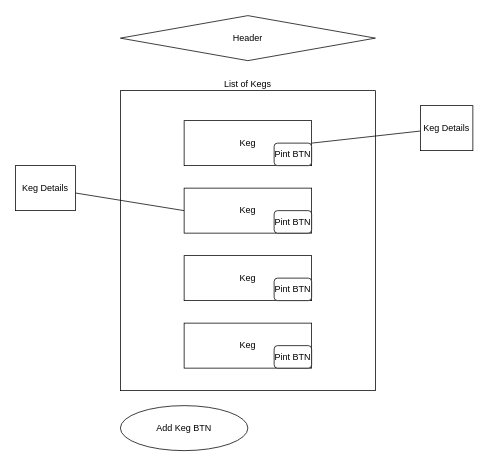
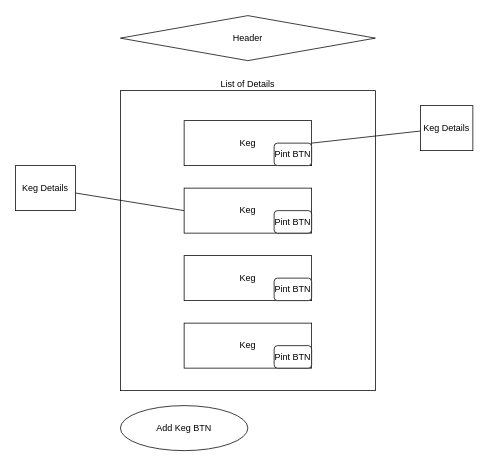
  <mxCell id="0" />
  <mxCell id="1" parent="0" />
- <mxCell id="2" value="List of Kegs" style="rounded=0;whiteSpace=wrap;html=1;labelPosition=center;verticalLabelPosition=top;align=center;verticalAlign=bottom;spacingTop=0;" vertex="1" parent="1"><mxGeometry x="160" y="120" width="340" height="400" as="geometry" /></mxCell>
+ <mxCell id="2" value="List of Details" style="rounded=0;whiteSpace=wrap;html=1;labelPosition=center;verticalLabelPosition=top;align=center;verticalAlign=bottom;spacingTop=0;" vertex="1" parent="1"><mxGeometry x="160" y="120" width="340" height="400" as="geometry" /></mxCell>
  <mxCell id="3" value="Header" style="rhombus;whiteSpace=wrap;html=1;" vertex="1" parent="1"><mxGeometry x="160" y="20" width="340" height="60" as="geometry" /></mxCell>
  <mxCell id="4" value="Keg" style="rounded=0;whiteSpace=wrap;html=1;" vertex="1" parent="1"><mxGeometry x="245" y="160" width="170" height="60" as="geometry" /></mxCell>
  <mxCell id="5" value="Keg" style="rounded=0;whiteSpace=wrap;html=1;" vertex="1" parent="1"><mxGeometry x="245" y="250" width="170" height="60" as="geometry" /></mxCell>
  <mxCell id="6" value="Keg" style="rounded=0;whiteSpace=wrap;html=1;" vertex="1" parent="1"><mxGeometry x="245" y="340" width="170" height="60" as="geometry" /></mxCell>
  <mxCell id="7" value="Keg" style="rounded=0;whiteSpace=wrap;html=1;" vertex="1" parent="1"><mxGeometry x="245" y="430" width="170" height="60" as="geometry" /></mxCell>
  <mxCell id="8" value="" style="endArrow=none;html=1;rounded=0;" edge="1" parent="1" target="9"><mxGeometry width="50" height="50" relative="1" as="geometry"><mxPoint x="415" y="190" as="sourcePoint" /><mxPoint x="590" y="190" as="targetPoint" /></mxGeometry></mxCell>
  <mxCell id="9" value="Keg Details" style="rounded=0;whiteSpace=wrap;html=1;" vertex="1" parent="1"><mxGeometry x="560" y="140" width="70" height="60" as="geometry" /></mxCell>
  <mxCell id="10" value="" style="endArrow=none;html=1;rounded=0;exitX=0;exitY=0.5;exitDx=0;exitDy=0;" edge="1" parent="1" source="5" target="11"><mxGeometry width="50" height="50" relative="1" as="geometry"><mxPoint x="110" y="320" as="sourcePoint" /><mxPoint x="245" y="280" as="targetPoint" /></mxGeometry></mxCell>
  <mxCell id="11" value="Keg Details" style="rounded=0;whiteSpace=wrap;html=1;" vertex="1" parent="1"><mxGeometry x="20" y="220" width="80" height="60" as="geometry" /></mxCell>
  <mxCell id="12" value="Add Keg BTN" style="ellipse;whiteSpace=wrap;html=1;" vertex="1" parent="1"><mxGeometry x="160" y="540" width="170" height="60" as="geometry" /></mxCell>
  <mxCell id="13" value="Pint BTN" style="rounded=1;whiteSpace=wrap;html=1;" vertex="1" parent="1"><mxGeometry x="365" y="190" width="50" height="30" as="geometry" /></mxCell>
  <mxCell id="14" value="Pint BTN" style="rounded=1;whiteSpace=wrap;html=1;" vertex="1" parent="1"><mxGeometry x="365" y="280" width="50" height="30" as="geometry" /></mxCell>
  <mxCell id="15" value="Pint BTN" style="rounded=1;whiteSpace=wrap;html=1;" vertex="1" parent="1"><mxGeometry x="365" y="370" width="50" height="30" as="geometry" /></mxCell>
  <mxCell id="16" value="Pint BTN" style="rounded=1;whiteSpace=wrap;html=1;" vertex="1" parent="1"><mxGeometry x="365" y="460" width="50" height="30" as="geometry" /></mxCell>
